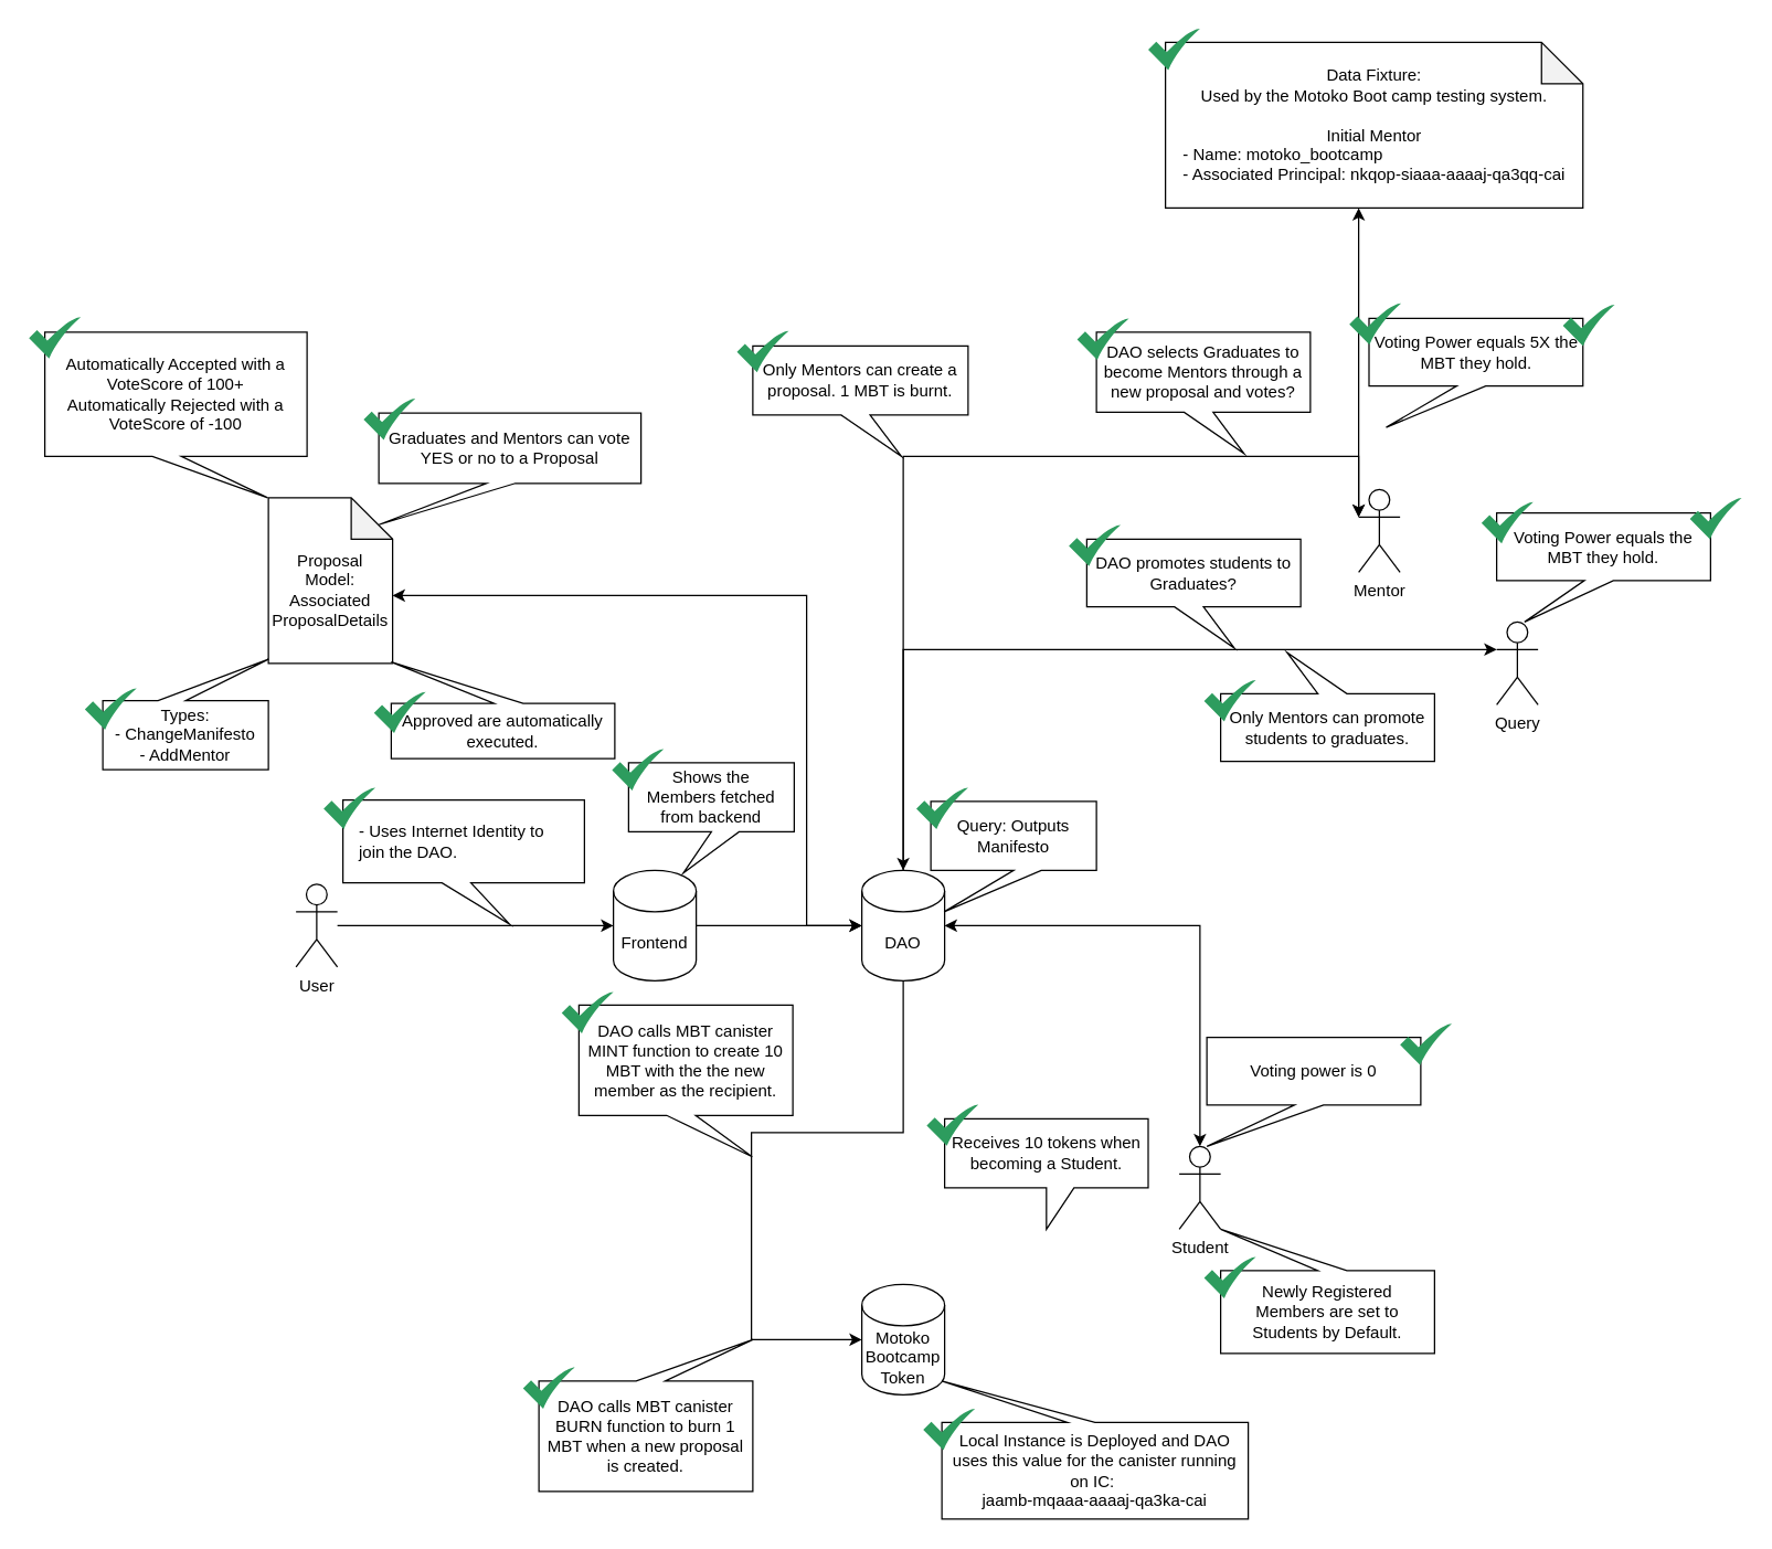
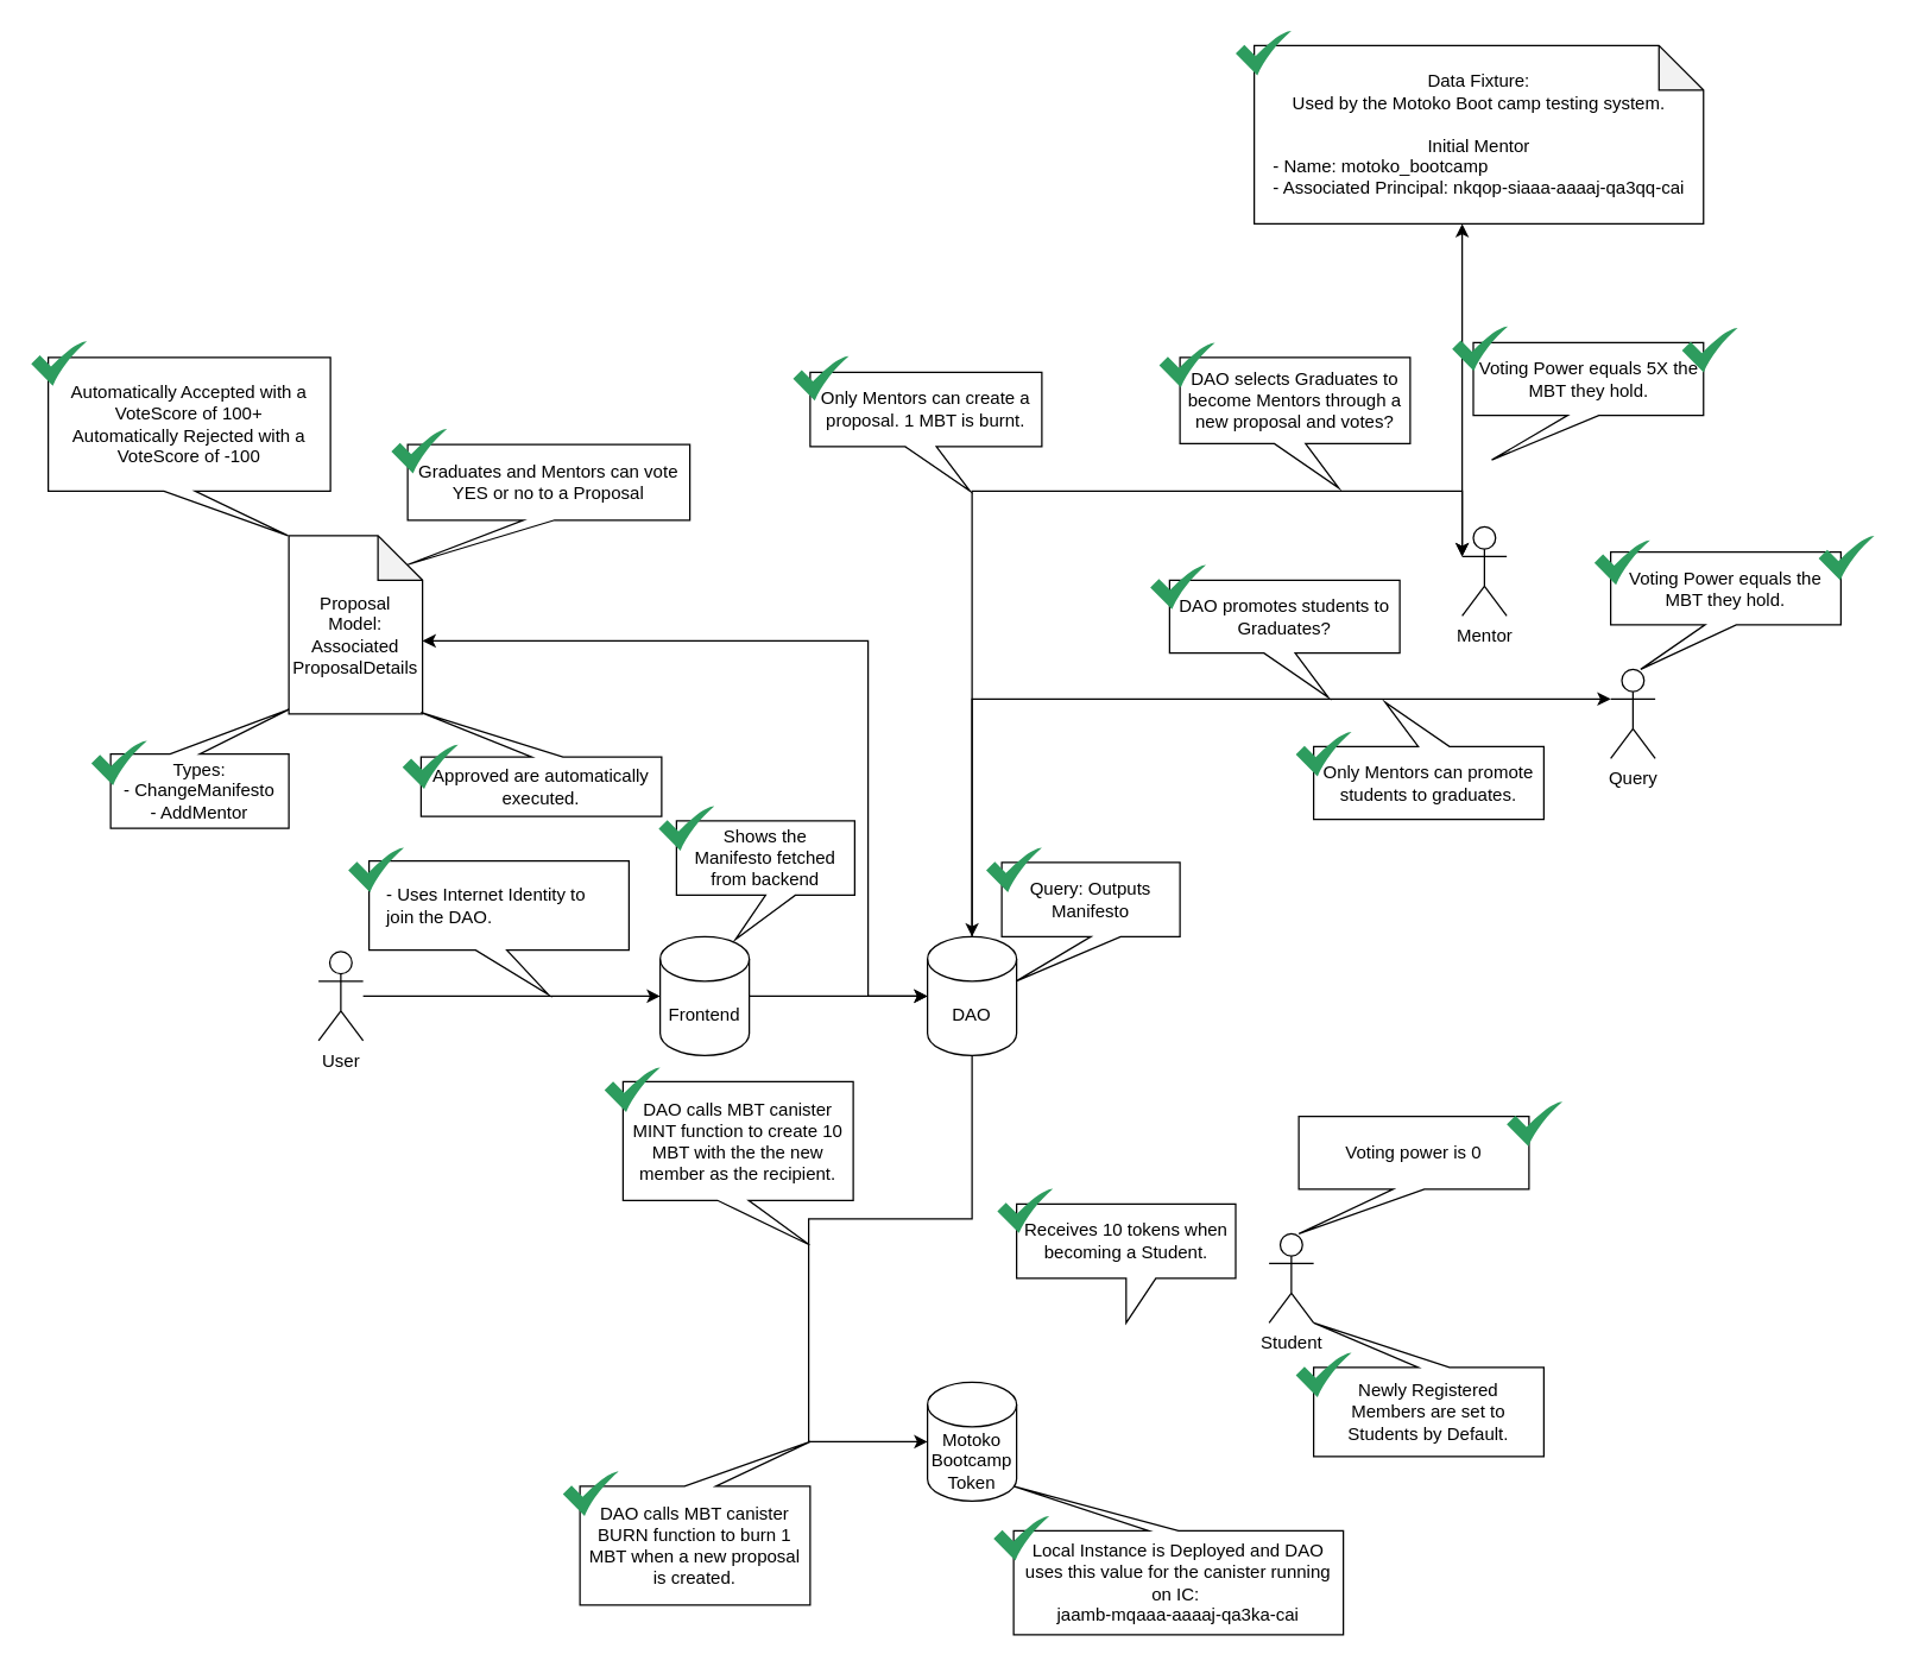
  <mxCell id="0" />
  <mxCell id="1" parent="0" />
- <mxCell id="2" style="edgeStyle=orthogonalEdgeStyle;rounded=0;orthogonalLoop=1;jettySize=auto;html=1;entryX=0.5;entryY=0;entryDx=0;entryDy=0;entryPerimeter=0;startArrow=classic;startFill=1;" parent="1" source="7" target="16" edge="1"><mxGeometry relative="1" as="geometry" /></mxCell>
  <mxCell id="3" style="edgeStyle=orthogonalEdgeStyle;rounded=0;orthogonalLoop=1;jettySize=auto;html=1;entryX=0;entryY=0.5;entryDx=0;entryDy=0;entryPerimeter=0;" parent="1" source="7" target="10" edge="1"><mxGeometry relative="1" as="geometry"><Array as="points"><mxPoint x="654" y="820" /><mxPoint x="544" y="820" /><mxPoint x="544" y="970" /></Array></mxGeometry></mxCell>
  <mxCell id="4" style="edgeStyle=orthogonalEdgeStyle;rounded=0;orthogonalLoop=1;jettySize=auto;html=1;entryX=0;entryY=0.333;entryDx=0;entryDy=0;entryPerimeter=0;strokeColor=default;startArrow=classic;startFill=1;" parent="1" source="7" target="14" edge="1"><mxGeometry relative="1" as="geometry"><Array as="points"><mxPoint x="654" y="330" /></Array></mxGeometry></mxCell>
  <mxCell id="5" style="edgeStyle=orthogonalEdgeStyle;rounded=0;orthogonalLoop=1;jettySize=auto;html=1;entryX=0;entryY=0.333;entryDx=0;entryDy=0;entryPerimeter=0;" parent="1" source="7" target="15" edge="1"><mxGeometry relative="1" as="geometry"><Array as="points"><mxPoint x="654" y="470" /></Array></mxGeometry></mxCell>
  <mxCell id="6" style="edgeStyle=orthogonalEdgeStyle;rounded=0;orthogonalLoop=1;jettySize=auto;html=1;entryX=1;entryY=0.59;entryDx=0;entryDy=0;entryPerimeter=0;strokeColor=default;startArrow=classic;startFill=1;" parent="1" source="7" target="25" edge="1"><mxGeometry relative="1" as="geometry"><Array as="points"><mxPoint x="584" y="670" /><mxPoint x="584" y="431" /></Array></mxGeometry></mxCell>
  <mxCell id="7" value="DAO" style="shape=cylinder3;whiteSpace=wrap;html=1;boundedLbl=1;backgroundOutline=1;size=15;" parent="1" vertex="1"><mxGeometry x="624" y="630" width="60" height="80" as="geometry" /></mxCell>
  <mxCell id="8" style="edgeStyle=orthogonalEdgeStyle;rounded=0;orthogonalLoop=1;jettySize=auto;html=1;entryX=0;entryY=0.5;entryDx=0;entryDy=0;entryPerimeter=0;" parent="1" source="9" target="7" edge="1"><mxGeometry relative="1" as="geometry" /></mxCell>
  <mxCell id="9" value="Frontend" style="shape=cylinder3;whiteSpace=wrap;html=1;boundedLbl=1;backgroundOutline=1;size=15;" parent="1" vertex="1"><mxGeometry x="444" y="630" width="60" height="80" as="geometry" /></mxCell>
  <mxCell id="10" value="Motoko Bootcamp Token" style="shape=cylinder3;whiteSpace=wrap;html=1;boundedLbl=1;backgroundOutline=1;size=15;" parent="1" vertex="1"><mxGeometry x="624" y="930" width="60" height="80" as="geometry" /></mxCell>
  <mxCell id="11" style="edgeStyle=orthogonalEdgeStyle;rounded=0;orthogonalLoop=1;jettySize=auto;html=1;entryX=0;entryY=0.5;entryDx=0;entryDy=0;entryPerimeter=0;" parent="1" source="12" target="9" edge="1"><mxGeometry relative="1" as="geometry" /></mxCell>
  <mxCell id="12" value="User" style="shape=umlActor;verticalLabelPosition=bottom;verticalAlign=top;html=1;outlineConnect=0;" parent="1" vertex="1"><mxGeometry x="214" y="640" width="30" height="60" as="geometry" /></mxCell>
  <mxCell id="13" value="Receives 10 tokens when becoming a Student." style="shape=callout;whiteSpace=wrap;html=1;perimeter=calloutPerimeter;" parent="1" vertex="1"><mxGeometry x="684" y="810" width="147.5" height="80" as="geometry" /></mxCell>
  <mxCell id="14" value="Mentor" style="shape=umlActor;verticalLabelPosition=bottom;verticalAlign=top;html=1;outlineConnect=0;" parent="1" vertex="1"><mxGeometry x="984" y="354" width="30" height="60" as="geometry" /></mxCell>
  <mxCell id="15" value="Query" style="shape=umlActor;verticalLabelPosition=bottom;verticalAlign=top;html=1;outlineConnect=0;" parent="1" vertex="1"><mxGeometry x="1084" y="450" width="30" height="60" as="geometry" /></mxCell>
  <mxCell id="16" value="Student" style="shape=umlActor;verticalLabelPosition=bottom;verticalAlign=top;html=1;outlineConnect=0;" parent="1" vertex="1"><mxGeometry x="854" y="830" width="30" height="60" as="geometry" /></mxCell>
  <mxCell id="17" value="DAO calls MBT canister MINT function to create 10 MBT with the the new member as the recipient." style="shape=callout;whiteSpace=wrap;html=1;perimeter=calloutPerimeter;size=30;position=0.41;position2=0.81;base=21;" parent="1" vertex="1"><mxGeometry x="419" y="727.5" width="155" height="110" as="geometry" /></mxCell>
  <mxCell id="18" value="DAO selects Graduates to become Mentors through a new proposal and votes?" style="shape=callout;whiteSpace=wrap;html=1;perimeter=calloutPerimeter;size=30;position=0.41;position2=0.69;base=21;" parent="1" vertex="1"><mxGeometry x="794" y="240" width="155" height="88" as="geometry" /></mxCell>
  <mxCell id="19" value="DAO promotes students to Graduates?" style="shape=callout;whiteSpace=wrap;html=1;perimeter=calloutPerimeter;size=30;position=0.41;position2=0.69;base=21;" parent="1" vertex="1"><mxGeometry x="787" y="390" width="155" height="79" as="geometry" /></mxCell>
  <mxCell id="20" value="- Uses Internet Identity to join the DAO." style="shape=callout;whiteSpace=wrap;html=1;perimeter=calloutPerimeter;size=30;position=0.41;position2=0.69;base=21;align=left;spacingLeft=10;spacingRight=10;" parent="1" vertex="1"><mxGeometry x="248" y="579" width="175" height="90" as="geometry" /></mxCell>
  <mxCell id="21" value="Only Mentors can create a proposal. 1 MBT is burnt." style="shape=callout;whiteSpace=wrap;html=1;perimeter=calloutPerimeter;size=30;position=0.41;position2=0.69;base=21;" parent="1" vertex="1"><mxGeometry x="545" y="250" width="156" height="80" as="geometry" /></mxCell>
  <mxCell id="22" value="Voting Power equals the MBT they hold." style="shape=callout;whiteSpace=wrap;html=1;perimeter=calloutPerimeter;size=30;position=0.41;position2=0.13;base=21;" parent="1" vertex="1"><mxGeometry x="1084" y="371" width="155" height="79" as="geometry" /></mxCell>
  <mxCell id="23" value="Voting power is 0" style="shape=callout;whiteSpace=wrap;html=1;perimeter=calloutPerimeter;size=30;position=0.41;position2=0;base=21;" parent="1" vertex="1"><mxGeometry x="874" y="751" width="155" height="79" as="geometry" /></mxCell>
  <mxCell id="24" value="Voting Power equals 5X the MBT they hold." style="shape=callout;whiteSpace=wrap;html=1;perimeter=calloutPerimeter;size=30;position=0.41;position2=0.08;base=21;" parent="1" vertex="1"><mxGeometry x="991.5" y="230" width="155" height="79" as="geometry" /></mxCell>
  <mxCell id="25" value="&lt;br&gt;Proposal &lt;br&gt;Model:&lt;br&gt;Associated&lt;br&gt;ProposalDetails" style="shape=note;whiteSpace=wrap;html=1;backgroundOutline=1;darkOpacity=0.05;" parent="1" vertex="1"><mxGeometry x="194" y="360" width="90" height="120" as="geometry" /></mxCell>
  <mxCell id="26" value="Graduates and Mentors can vote YES or no to a Proposal" style="shape=callout;whiteSpace=wrap;html=1;perimeter=calloutPerimeter;size=30;position=0.41;position2=0;base=21;" parent="1" vertex="1"><mxGeometry x="274" y="298.5" width="190" height="81" as="geometry" /></mxCell>
  <mxCell id="27" value="Automatically Accepted with a VoteScore of 100+&lt;br&gt;Automatically Rejected with a VoteScore of -100" style="shape=callout;whiteSpace=wrap;html=1;perimeter=calloutPerimeter;size=30;position=0.41;position2=0.85;base=21;" parent="1" vertex="1"><mxGeometry x="32" y="240" width="190" height="120" as="geometry" /></mxCell>
  <mxCell id="28" value="Approved are automatically executed." style="shape=callout;whiteSpace=wrap;html=1;perimeter=calloutPerimeter;size=30;position=0.41;position2=1;base=21;direction=west;" parent="1" vertex="1"><mxGeometry x="283" y="479" width="162" height="70" as="geometry" /></mxCell>
  <mxCell id="29" value="&lt;span style=&quot;background-color: rgb(255, 255, 255);&quot;&gt;Types:&lt;/span&gt;&lt;br style=&quot;border-color: var(--border-color);&quot;&gt;&lt;span style=&quot;background-color: rgb(255, 255, 255);&quot;&gt;- ChangeManifesto&lt;/span&gt;&lt;br style=&quot;border-color: var(--border-color);&quot;&gt;&lt;span style=&quot;background-color: rgb(255, 255, 255);&quot;&gt;- AddMentor&lt;/span&gt;" style="shape=callout;whiteSpace=wrap;html=1;perimeter=calloutPerimeter;direction=west;position2=0;" parent="1" vertex="1"><mxGeometry x="74" y="477" width="120" height="80" as="geometry" /></mxCell>
- <mxCell id="30" value="&lt;span style=&quot;background-color: rgb(255, 255, 255);&quot;&gt;Shows the Members fetched from backend&lt;/span&gt;" style="shape=callout;whiteSpace=wrap;html=1;perimeter=calloutPerimeter;direction=east;position2=0.33;spacingRight=10;spacingLeft=10;" parent="1" vertex="1"><mxGeometry x="455" y="552" width="120" height="80" as="geometry" /></mxCell>
+ <mxCell id="30" value="&lt;span style=&quot;background-color: rgb(255, 255, 255);&quot;&gt;Shows the Manifesto fetched from backend&lt;/span&gt;" style="shape=callout;whiteSpace=wrap;html=1;perimeter=calloutPerimeter;direction=east;position2=0.33;spacingRight=10;spacingLeft=10;" parent="1" vertex="1"><mxGeometry x="455" y="552" width="120" height="80" as="geometry" /></mxCell>
  <mxCell id="31" value="&lt;span style=&quot;background-color: rgb(255, 255, 255);&quot;&gt;Query: Outputs Manifesto&lt;/span&gt;" style="shape=callout;whiteSpace=wrap;html=1;perimeter=calloutPerimeter;direction=east;position2=0.08;" parent="1" vertex="1"><mxGeometry x="674" y="580" width="120" height="80" as="geometry" /></mxCell>
  <mxCell id="32" style="edgeStyle=orthogonalEdgeStyle;rounded=0;orthogonalLoop=1;jettySize=auto;html=1;strokeColor=default;startArrow=classic;startFill=1;entryX=0;entryY=0.333;entryDx=0;entryDy=0;entryPerimeter=0;" parent="1" source="33" target="14" edge="1"><mxGeometry relative="1" as="geometry"><mxPoint x="977" y="330" as="targetPoint" /><Array as="points"><mxPoint x="984" y="230" /><mxPoint x="984" y="230" /></Array></mxGeometry></mxCell>
  <mxCell id="33" value="Data Fixture:&lt;br&gt;Used by the Motoko Boot camp testing system.&lt;br&gt;&lt;br&gt;Initial Mentor&lt;br&gt;&lt;div style=&quot;text-align: left;&quot;&gt;&lt;span style=&quot;background-color: initial;&quot;&gt;- Name:&amp;nbsp;motoko_bootcamp&lt;br&gt;&lt;/span&gt;&lt;span style=&quot;background-color: initial;&quot;&gt;- Associated Principal:&amp;nbsp;nkqop-siaaa-aaaaj-qa3qq-cai&lt;/span&gt;&lt;/div&gt;" style="shape=note;whiteSpace=wrap;html=1;backgroundOutline=1;darkOpacity=0.05;spacingLeft=10;spacingRight=10;" parent="1" vertex="1"><mxGeometry x="844" y="30" width="302.5" height="120" as="geometry" /></mxCell>
  <mxCell id="34" value="Local Instance is Deployed and DAO uses this value for the canister running on IC:&amp;nbsp;&lt;br&gt;&lt;span style=&quot;text-align: start;&quot;&gt;jaamb-mqaaa-aaaaj-qa3ka-cai&lt;/span&gt;" style="shape=callout;whiteSpace=wrap;html=1;perimeter=calloutPerimeter;direction=west;position2=1;" parent="1" vertex="1"><mxGeometry x="682" y="1000" width="222" height="100" as="geometry" /></mxCell>
  <mxCell id="35" value="DAO calls MBT canister BURN function to burn 1 MBT when a new proposal is created." style="shape=callout;whiteSpace=wrap;html=1;perimeter=calloutPerimeter;size=30;position=0.41;position2=0;base=21;direction=west;" parent="1" vertex="1"><mxGeometry x="390" y="970" width="155" height="110" as="geometry" /></mxCell>
  <mxCell id="36" value="" style="sketch=0;html=1;aspect=fixed;strokeColor=none;shadow=0;align=center;verticalAlign=top;fillColor=#2D9C5E;shape=mxgraph.gcp2.check" parent="1" vertex="1"><mxGeometry x="831.5" y="20" width="37.5" height="30" as="geometry" /></mxCell>
  <mxCell id="37" value="" style="sketch=0;html=1;aspect=fixed;strokeColor=none;shadow=0;align=center;verticalAlign=top;fillColor=#2D9C5E;shape=mxgraph.gcp2.check" parent="1" vertex="1"><mxGeometry x="663.5" y="570" width="37.5" height="30" as="geometry" /></mxCell>
  <mxCell id="38" value="Newly Registered Members are set to Students by Default." style="shape=callout;whiteSpace=wrap;html=1;perimeter=calloutPerimeter;size=30;position=0.41;position2=1;base=21;direction=west;spacingRight=10;spacingLeft=10;" parent="1" vertex="1"><mxGeometry x="884" y="890" width="155" height="90" as="geometry" /></mxCell>
  <mxCell id="39" value="" style="sketch=0;html=1;aspect=fixed;strokeColor=none;shadow=0;align=center;verticalAlign=top;fillColor=#2D9C5E;shape=mxgraph.gcp2.check" parent="1" vertex="1"><mxGeometry x="872" y="910" width="37.5" height="30" as="geometry" /></mxCell>
  <mxCell id="40" value="Only Mentors can promote students to graduates." style="shape=callout;whiteSpace=wrap;html=1;perimeter=calloutPerimeter;size=30;position=0.41;position2=0.69;base=21;direction=west;" parent="1" vertex="1"><mxGeometry x="884" y="472" width="155" height="79" as="geometry" /></mxCell>
  <mxCell id="41" value="" style="sketch=0;html=1;aspect=fixed;strokeColor=none;shadow=0;align=center;verticalAlign=top;fillColor=#2D9C5E;shape=mxgraph.gcp2.check" parent="1" vertex="1"><mxGeometry x="872" y="492" width="37.5" height="30" as="geometry" /></mxCell>
  <mxCell id="42" value="" style="sketch=0;html=1;aspect=fixed;strokeColor=none;shadow=0;align=center;verticalAlign=top;fillColor=#2D9C5E;shape=mxgraph.gcp2.check" parent="1" vertex="1"><mxGeometry x="668.5" y="1020" width="37.5" height="30" as="geometry" /></mxCell>
  <mxCell id="43" value="" style="sketch=0;html=1;aspect=fixed;strokeColor=none;shadow=0;align=center;verticalAlign=top;fillColor=#2D9C5E;shape=mxgraph.gcp2.check" parent="1" vertex="1"><mxGeometry x="406.5" y="718" width="37.5" height="30" as="geometry" /></mxCell>
  <mxCell id="44" value="" style="sketch=0;html=1;aspect=fixed;strokeColor=none;shadow=0;align=center;verticalAlign=top;fillColor=#2D9C5E;shape=mxgraph.gcp2.check" parent="1" vertex="1"><mxGeometry x="443" y="542" width="37.5" height="30" as="geometry" /></mxCell>
  <mxCell id="45" value="" style="sketch=0;html=1;aspect=fixed;strokeColor=none;shadow=0;align=center;verticalAlign=top;fillColor=#2D9C5E;shape=mxgraph.gcp2.check" parent="1" vertex="1"><mxGeometry x="671" y="799.5" width="37.5" height="30" as="geometry" /></mxCell>
  <mxCell id="46" value="" style="sketch=0;html=1;aspect=fixed;strokeColor=none;shadow=0;align=center;verticalAlign=top;fillColor=#2D9C5E;shape=mxgraph.gcp2.check" parent="1" vertex="1"><mxGeometry x="61" y="498" width="37.5" height="30" as="geometry" /></mxCell>
  <mxCell id="47" value="" style="sketch=0;html=1;aspect=fixed;strokeColor=none;shadow=0;align=center;verticalAlign=top;fillColor=#2D9C5E;shape=mxgraph.gcp2.check" parent="1" vertex="1"><mxGeometry x="234" y="570" width="37.5" height="30" as="geometry" /></mxCell>
  <mxCell id="48" value="" style="sketch=0;html=1;aspect=fixed;strokeColor=none;shadow=0;align=center;verticalAlign=top;fillColor=#2D9C5E;shape=mxgraph.gcp2.check" parent="1" vertex="1"><mxGeometry x="1014" y="741" width="37.5" height="30" as="geometry" /></mxCell>
  <mxCell id="49" value="" style="sketch=0;html=1;aspect=fixed;strokeColor=none;shadow=0;align=center;verticalAlign=top;fillColor=#2D9C5E;shape=mxgraph.gcp2.check" parent="1" vertex="1"><mxGeometry x="1132" y="220" width="37.5" height="30" as="geometry" /></mxCell>
  <mxCell id="50" value="" style="sketch=0;html=1;aspect=fixed;strokeColor=none;shadow=0;align=center;verticalAlign=top;fillColor=#2D9C5E;shape=mxgraph.gcp2.check" parent="1" vertex="1"><mxGeometry x="1224" y="360" width="37.5" height="30" as="geometry" /></mxCell>
  <mxCell id="51" value="" style="sketch=0;html=1;aspect=fixed;strokeColor=none;shadow=0;align=center;verticalAlign=top;fillColor=#2D9C5E;shape=mxgraph.gcp2.check" parent="1" vertex="1"><mxGeometry x="378.5" y="990" width="37.5" height="30" as="geometry" /></mxCell>
  <mxCell id="52" value="" style="sketch=0;html=1;aspect=fixed;strokeColor=none;shadow=0;align=center;verticalAlign=top;fillColor=#2D9C5E;shape=mxgraph.gcp2.check" parent="1" vertex="1"><mxGeometry x="977.25" y="219" width="37.5" height="30" as="geometry" /></mxCell>
  <mxCell id="53" value="" style="sketch=0;html=1;aspect=fixed;strokeColor=none;shadow=0;align=center;verticalAlign=top;fillColor=#2D9C5E;shape=mxgraph.gcp2.check" parent="1" vertex="1"><mxGeometry x="1073" y="363" width="37.5" height="30" as="geometry" /></mxCell>
  <mxCell id="54" value="" style="sketch=0;html=1;aspect=fixed;strokeColor=none;shadow=0;align=center;verticalAlign=top;fillColor=#2D9C5E;shape=mxgraph.gcp2.check" parent="1" vertex="1"><mxGeometry x="533.5" y="239" width="37.5" height="30" as="geometry" /></mxCell>
  <mxCell id="55" value="" style="sketch=0;html=1;aspect=fixed;strokeColor=none;shadow=0;align=center;verticalAlign=top;fillColor=#2D9C5E;shape=mxgraph.gcp2.check" parent="1" vertex="1"><mxGeometry x="263" y="288" width="37.5" height="30" as="geometry" /></mxCell>
  <mxCell id="56" value="" style="sketch=0;html=1;aspect=fixed;strokeColor=none;shadow=0;align=center;verticalAlign=top;fillColor=#2D9C5E;shape=mxgraph.gcp2.check" parent="1" vertex="1"><mxGeometry x="20.5" y="229" width="37.5" height="30" as="geometry" /></mxCell>
  <mxCell id="57" value="" style="sketch=0;html=1;aspect=fixed;strokeColor=none;shadow=0;align=center;verticalAlign=top;fillColor=#2D9C5E;shape=mxgraph.gcp2.check" vertex="1" parent="1"><mxGeometry x="270.5" y="500.5" width="37.5" height="30" as="geometry" /></mxCell>
  <mxCell id="58" value="" style="sketch=0;html=1;aspect=fixed;strokeColor=none;shadow=0;align=center;verticalAlign=top;fillColor=#2D9C5E;shape=mxgraph.gcp2.check" vertex="1" parent="1"><mxGeometry x="780" y="230" width="37.5" height="30" as="geometry" /></mxCell>
  <mxCell id="59" value="" style="sketch=0;html=1;aspect=fixed;strokeColor=none;shadow=0;align=center;verticalAlign=top;fillColor=#2D9C5E;shape=mxgraph.gcp2.check" vertex="1" parent="1"><mxGeometry x="774" y="379.5" width="37.5" height="30" as="geometry" /></mxCell>
